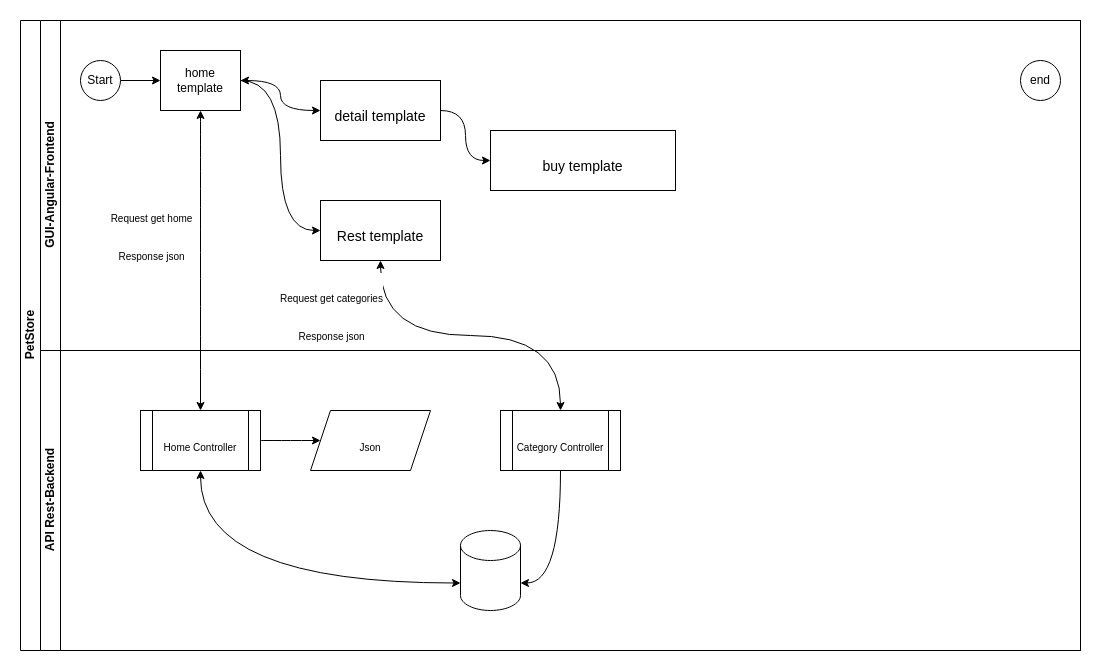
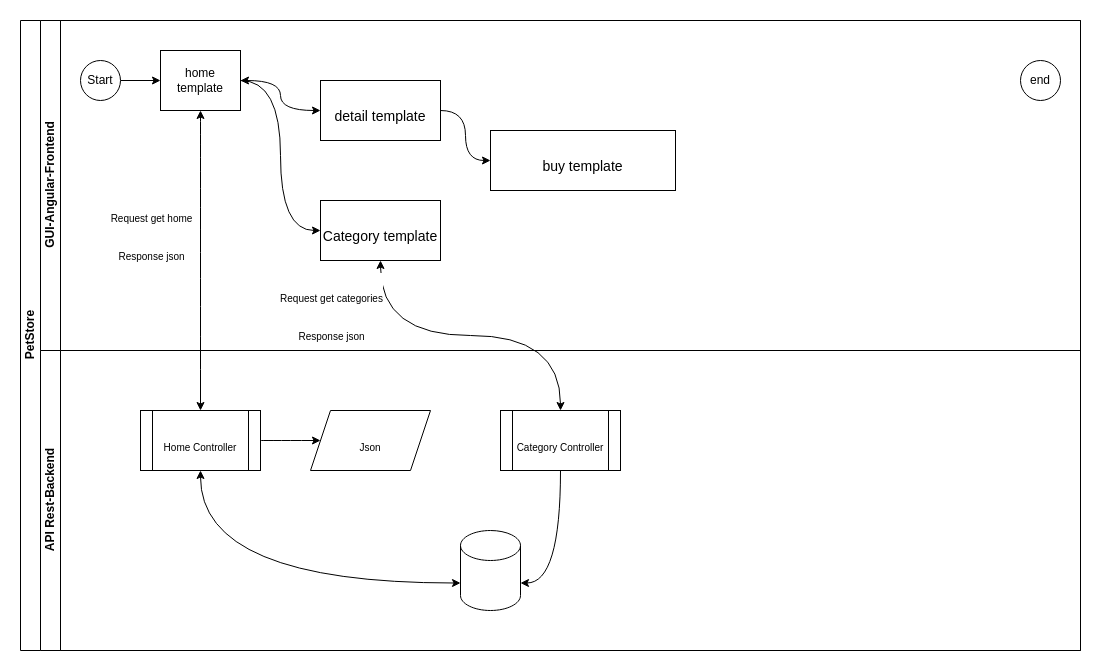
  <mxCell id="0" />
  <mxCell id="1" parent="0" />
  <mxCell id="2" value="PetStore" style="swimlane;html=1;childLayout=stackLayout;resizeParent=1;resizeParentMax=0;horizontal=0;startSize=20;horizontalStack=0;" parent="1" vertex="1"><mxGeometry x="20" y="20" width="1060" height="630" as="geometry" /></mxCell>
  <mxCell id="3" value="GUI-Angular-Frontend" style="swimlane;html=1;startSize=20;horizontal=0;" parent="2" vertex="1"><mxGeometry x="20" width="1040" height="330" as="geometry" /></mxCell>
  <mxCell id="4" value="" style="edgeStyle=orthogonalEdgeStyle;rounded=0;orthogonalLoop=1;jettySize=auto;html=1;" parent="3" source="5" target="8" edge="1"><mxGeometry relative="1" as="geometry" /></mxCell>
  <mxCell id="5" value="Start" style="ellipse;whiteSpace=wrap;html=1;" parent="3" vertex="1"><mxGeometry x="40" y="40" width="40" height="40" as="geometry" /></mxCell>
  <mxCell id="6" style="edgeStyle=orthogonalEdgeStyle;curved=1;rounded=0;orthogonalLoop=1;jettySize=auto;html=1;entryX=0;entryY=0.5;entryDx=0;entryDy=0;startArrow=none;startFill=0;fontSize=31;" edge="1" parent="3" source="8" target="13"><mxGeometry relative="1" as="geometry" /></mxCell>
  <mxCell id="7" style="edgeStyle=orthogonalEdgeStyle;curved=1;rounded=0;orthogonalLoop=1;jettySize=auto;html=1;entryX=0;entryY=0.5;entryDx=0;entryDy=0;startArrow=classic;startFill=1;fontSize=31;" edge="1" parent="3" source="8" target="10"><mxGeometry relative="1" as="geometry" /></mxCell>
  <mxCell id="8" value="home&lt;br&gt;template" style="rounded=0;whiteSpace=wrap;html=1;fontFamily=Helvetica;fontSize=12;fontColor=#000000;align=center;" parent="3" vertex="1"><mxGeometry x="120" y="30" width="80" height="60" as="geometry" /></mxCell>
  <mxCell id="9" value="end" style="ellipse;whiteSpace=wrap;html=1;" vertex="1" parent="3"><mxGeometry x="980" y="40" width="40" height="40" as="geometry" /></mxCell>
  <mxCell id="10" value="&lt;font style=&quot;line-height: 80% ; font-size: 14px&quot;&gt;detail template&lt;/font&gt;" style="rounded=0;whiteSpace=wrap;html=1;fontSize=31;" vertex="1" parent="3"><mxGeometry x="280" y="60" width="120" height="60" as="geometry" /></mxCell>
  <mxCell id="11" value="&lt;font style=&quot;line-height: 80% ; font-size: 14px&quot;&gt;buy template&lt;/font&gt;" style="rounded=0;whiteSpace=wrap;html=1;fontSize=31;" vertex="1" parent="3"><mxGeometry x="450" y="110" width="185" height="60" as="geometry" /></mxCell>
  <mxCell id="12" style="edgeStyle=orthogonalEdgeStyle;curved=1;rounded=0;orthogonalLoop=1;jettySize=auto;html=1;entryX=0;entryY=0.5;entryDx=0;entryDy=0;startArrow=none;startFill=0;fontSize=31;" edge="1" parent="3" source="10" target="11"><mxGeometry relative="1" as="geometry" /></mxCell>
- <mxCell id="13" value="&lt;font style=&quot;line-height: 80% ; font-size: 14px&quot;&gt;Rest template&lt;/font&gt;" style="rounded=0;whiteSpace=wrap;html=1;fontSize=31;" vertex="1" parent="3"><mxGeometry x="280" y="180" width="120" height="60" as="geometry" /></mxCell>
+ <mxCell id="13" value="&lt;font style=&quot;line-height: 80% ; font-size: 14px&quot;&gt;Category template&lt;/font&gt;" style="rounded=0;whiteSpace=wrap;html=1;fontSize=31;" vertex="1" parent="3"><mxGeometry x="280" y="180" width="120" height="60" as="geometry" /></mxCell>
  <mxCell id="14" value="API Rest-Backend" style="swimlane;html=1;startSize=20;horizontal=0;" parent="2" vertex="1"><mxGeometry x="20" y="330" width="1040" height="300" as="geometry" /></mxCell>
  <mxCell id="15" style="edgeStyle=orthogonalEdgeStyle;curved=1;rounded=0;orthogonalLoop=1;jettySize=auto;html=1;entryX=0;entryY=0;entryDx=0;entryDy=52.5;entryPerimeter=0;startArrow=classic;startFill=1;fontSize=31;exitX=0.5;exitY=1;exitDx=0;exitDy=0;" parent="14" source="19" target="20" edge="1"><mxGeometry relative="1" as="geometry" /></mxCell>
  <mxCell id="16" style="edgeStyle=orthogonalEdgeStyle;curved=1;rounded=0;orthogonalLoop=1;jettySize=auto;html=1;startArrow=none;startFill=0;fontSize=31;" parent="14" source="19" target="21" edge="1"><mxGeometry relative="1" as="geometry" /></mxCell>
  <mxCell id="17" style="edgeStyle=orthogonalEdgeStyle;curved=1;rounded=0;orthogonalLoop=1;jettySize=auto;html=1;entryX=1;entryY=0;entryDx=0;entryDy=52.5;entryPerimeter=0;startArrow=none;startFill=0;fontSize=31;" edge="1" parent="14" source="18" target="20"><mxGeometry relative="1" as="geometry" /></mxCell>
  <mxCell id="18" value="&lt;font style=&quot;font-size: 10px&quot;&gt;Category Controller&lt;/font&gt;" style="shape=process;whiteSpace=wrap;html=1;backgroundOutline=1;fontSize=31;" vertex="1" parent="14"><mxGeometry x="460" y="60" width="120" height="60" as="geometry" /></mxCell>
  <mxCell id="19" value="&lt;font style=&quot;font-size: 10px&quot;&gt;Home Controller&lt;/font&gt;" style="shape=process;whiteSpace=wrap;html=1;backgroundOutline=1;fontSize=31;" parent="14" vertex="1"><mxGeometry x="100" y="60" width="120" height="60" as="geometry" /></mxCell>
  <mxCell id="20" value="" style="shape=cylinder3;whiteSpace=wrap;html=1;boundedLbl=1;backgroundOutline=1;size=15;fontSize=31;" parent="14" vertex="1"><mxGeometry x="420" y="180" width="60" height="80" as="geometry" /></mxCell>
  <mxCell id="21" value="&lt;font style=&quot;font-size: 10px&quot;&gt;Json&lt;/font&gt;" style="shape=parallelogram;perimeter=parallelogramPerimeter;whiteSpace=wrap;html=1;fixedSize=1;fontSize=31;" parent="14" vertex="1"><mxGeometry x="270" y="60" width="120" height="60" as="geometry" /></mxCell>
  <mxCell id="22" style="edgeStyle=orthogonalEdgeStyle;curved=1;rounded=0;orthogonalLoop=1;jettySize=auto;html=1;entryX=0.5;entryY=0;entryDx=0;entryDy=0;startArrow=classic;startFill=1;fontSize=31;" parent="2" source="8" target="19" edge="1"><mxGeometry relative="1" as="geometry" /></mxCell>
  <mxCell id="23" value="&lt;font style=&quot;font-size: 10px&quot;&gt;Request get home&lt;br&gt;Response json&lt;/font&gt;" style="edgeLabel;html=1;align=center;verticalAlign=middle;resizable=0;points=[];fontSize=31;" parent="22" vertex="1" connectable="0"><mxGeometry x="-0.178" y="-1" relative="1" as="geometry"><mxPoint x="-49" y="-3.33" as="offset" /></mxGeometry></mxCell>
  <mxCell id="24" style="edgeStyle=orthogonalEdgeStyle;curved=1;rounded=0;orthogonalLoop=1;jettySize=auto;html=1;entryX=0.5;entryY=0;entryDx=0;entryDy=0;startArrow=classic;startFill=1;fontSize=31;exitX=0.5;exitY=1;exitDx=0;exitDy=0;" edge="1" parent="2" source="13" target="18"><mxGeometry relative="1" as="geometry" /></mxCell>
  <mxCell id="25" value="&lt;font style=&quot;font-size: 10px&quot;&gt;Request get categories&lt;br&gt;Response json&lt;/font&gt;" style="edgeLabel;html=1;align=center;verticalAlign=middle;resizable=0;points=[];fontSize=31;" vertex="1" connectable="0" parent="24"><mxGeometry x="-0.55" y="20" relative="1" as="geometry"><mxPoint x="-70" y="-24.29" as="offset" /></mxGeometry></mxCell>
